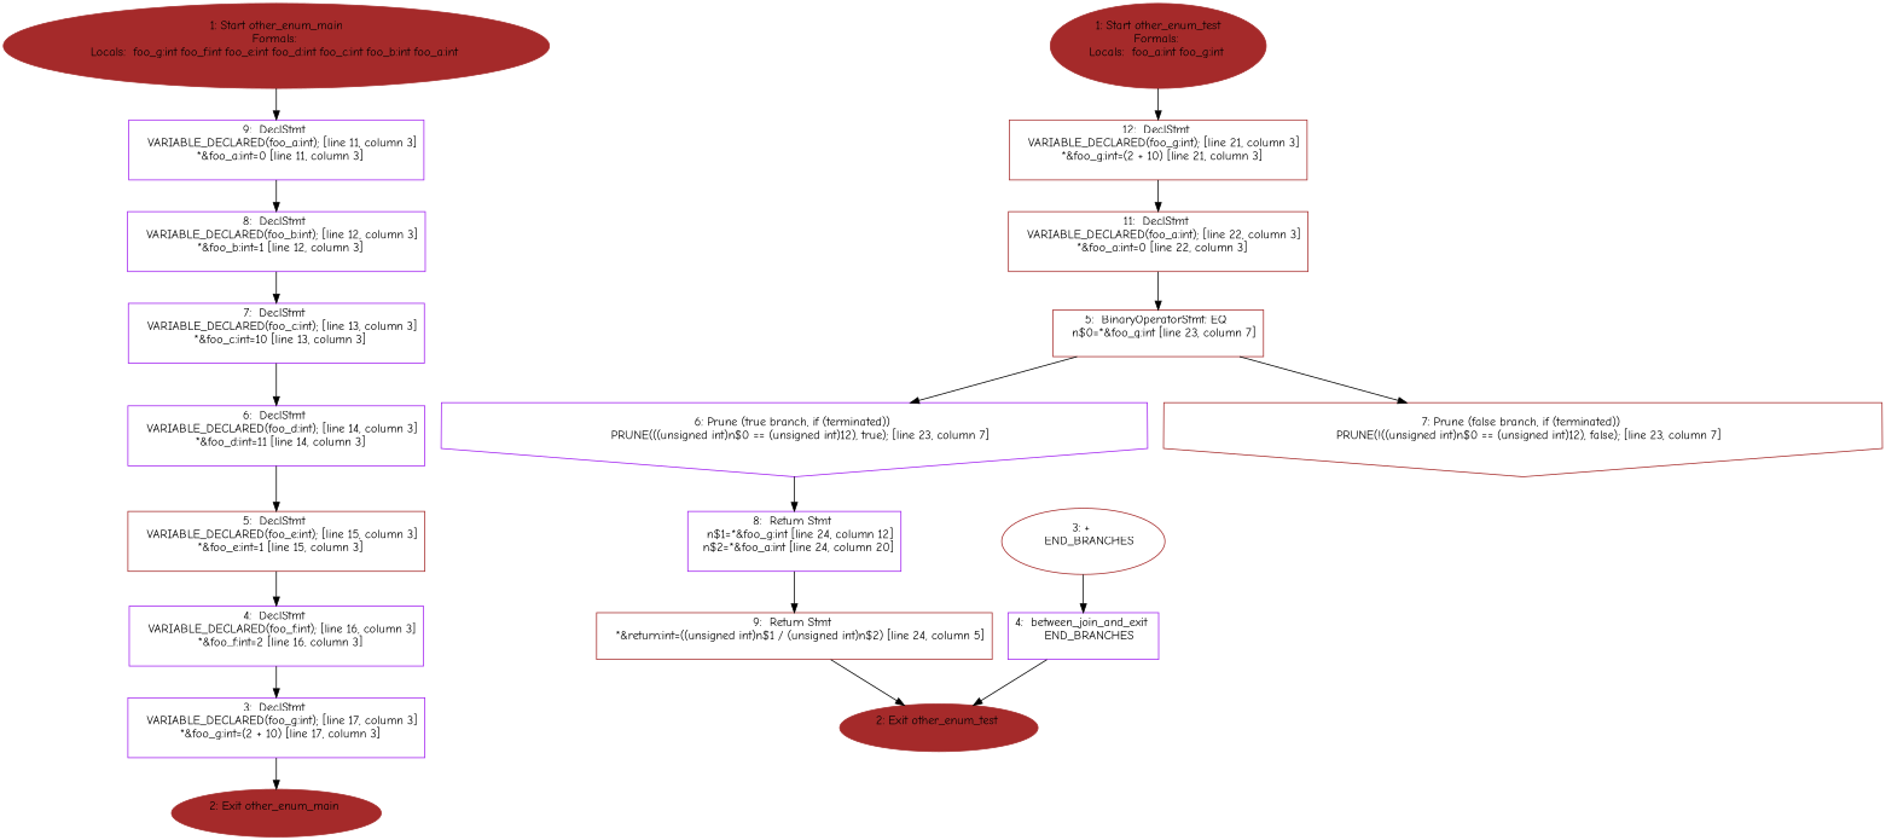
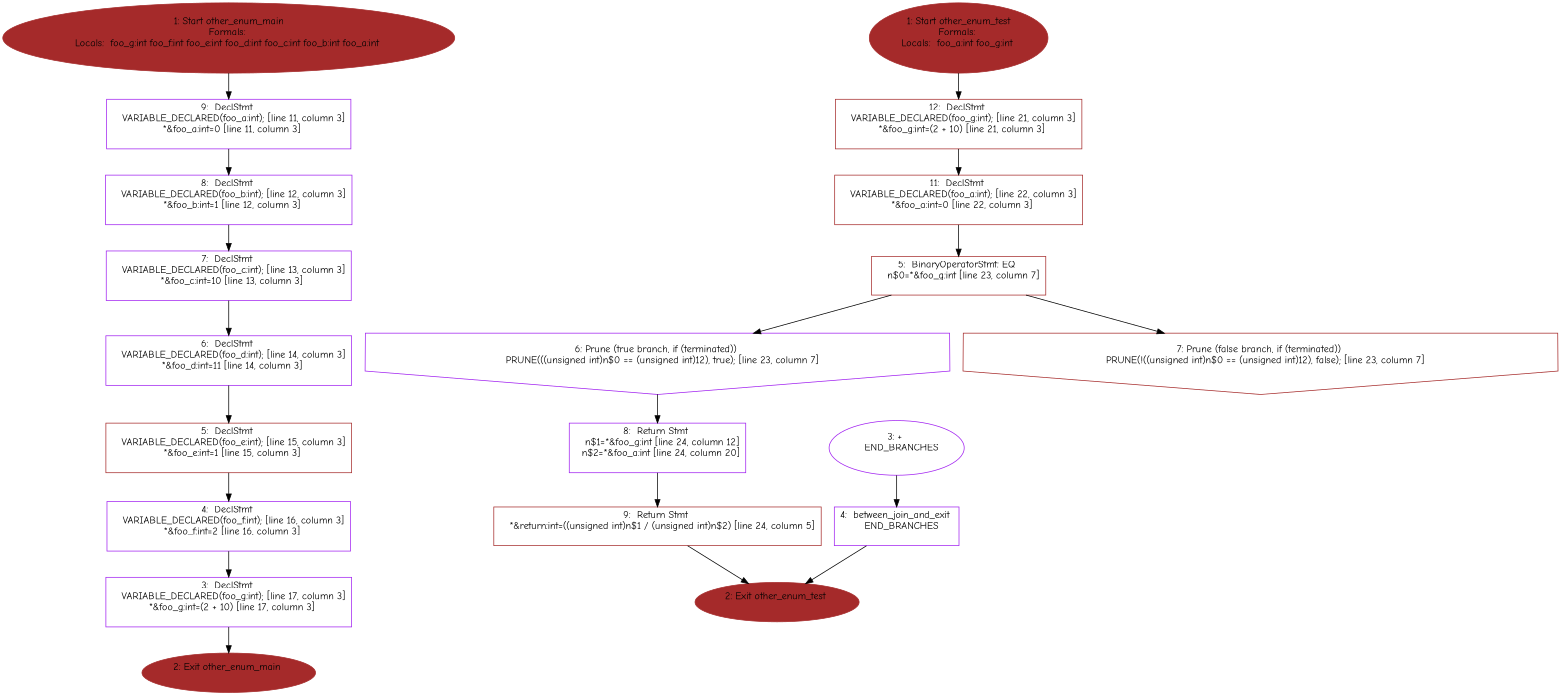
  digraph {
    fontname="Comic Neue"
    node [color=brown fontname="Comic Neue" shape=box]
    edge [fontname="Comic Neue"]
    n1 [label="1: Start other_enum_main\nFormals: \nLocals:  foo_g:int foo_f:int foo_e:int foo_d:int foo_c:int foo_b:int foo_a:int \n  " style=filled shape=""]
    n2 [color=purple label="9:  DeclStmt \n   VARIABLE_DECLARED(foo_a:int); [line 11, column 3]\n  *&foo_a:int=0 [line 11, column 3]\n "]
    n3 [color=purple label="8:  DeclStmt \n   VARIABLE_DECLARED(foo_b:int); [line 12, column 3]\n  *&foo_b:int=1 [line 12, column 3]\n "]
    n4 [color=purple label="7:  DeclStmt \n   VARIABLE_DECLARED(foo_c:int); [line 13, column 3]\n  *&foo_c:int=10 [line 13, column 3]\n "]
    n5 [label="2: Exit other_enum_main \n  " style=filled shape=""]
    n6 [color=purple label="3:  DeclStmt \n   VARIABLE_DECLARED(foo_g:int); [line 17, column 3]\n  *&foo_g:int=(2 + 10) [line 17, column 3]\n "]
    n7 [color=purple label="4:  DeclStmt \n   VARIABLE_DECLARED(foo_f:int); [line 16, column 3]\n  *&foo_f:int=2 [line 16, column 3]\n "]
    n8 [label="5:  DeclStmt \n   VARIABLE_DECLARED(foo_e:int); [line 15, column 3]\n  *&foo_e:int=1 [line 15, column 3]\n "]
    n9 [color=purple label="6:  DeclStmt \n   VARIABLE_DECLARED(foo_d:int); [line 14, column 3]\n  *&foo_d:int=11 [line 14, column 3]\n "]
    n10 [label="1: Start other_enum_test\nFormals: \nLocals:  foo_a:int foo_g:int \n  " style=filled shape=""]
    n11 [label="12:  DeclStmt \n   VARIABLE_DECLARED(foo_g:int); [line 21, column 3]\n  *&foo_g:int=(2 + 10) [line 21, column 3]\n "]
    n12 [label="11:  DeclStmt \n   VARIABLE_DECLARED(foo_a:int); [line 22, column 3]\n  *&foo_a:int=0 [line 22, column 3]\n "]
    n13 [label="5:  BinaryOperatorStmt: EQ \n   n$0=*&foo_g:int [line 23, column 7]\n "]
    n14 [label="2: Exit other_enum_test \n  " style=filled shape=""]
-   n15 [label="3: + \n   END_BRANCHES\n " shape=""]
+   n15 [color=purple label="3: + \n   END_BRANCHES\n " shape=""]
    n16 [color=purple label="4:  between_join_and_exit \n   END_BRANCHES\n "]
    n17 [color=purple label="6: Prune (true branch, if (terminated)) \n   PRUNE(((unsigned int)n$0 == (unsigned int)12), true); [line 23, column 7]\n " shape=invhouse]
    n18 [label="7: Prune (false branch, if (terminated)) \n   PRUNE(!((unsigned int)n$0 == (unsigned int)12), false); [line 23, column 7]\n " shape=invhouse]
    n19 [color=purple label="8:  Return Stmt \n   n$1=*&foo_g:int [line 24, column 12]\n  n$2=*&foo_a:int [line 24, column 20]\n "]
    n20 [label="9:  Return Stmt \n   *&return:int=((unsigned int)n$1 / (unsigned int)n$2) [line 24, column 5]\n "]
    n1 -> n2
    n2 -> n3
    n3 -> n4
    n4 -> n9
    n6 -> n5
    n7 -> n6
    n8 -> n7
    n9 -> n8
    n10 -> n11
    n11 -> n12
    n12 -> n13
    n13 -> n17
    n13 -> n18
    n15 -> n16
    n16 -> n14
    n17 -> n19
    n19 -> n20
    n20 -> n14
  }
